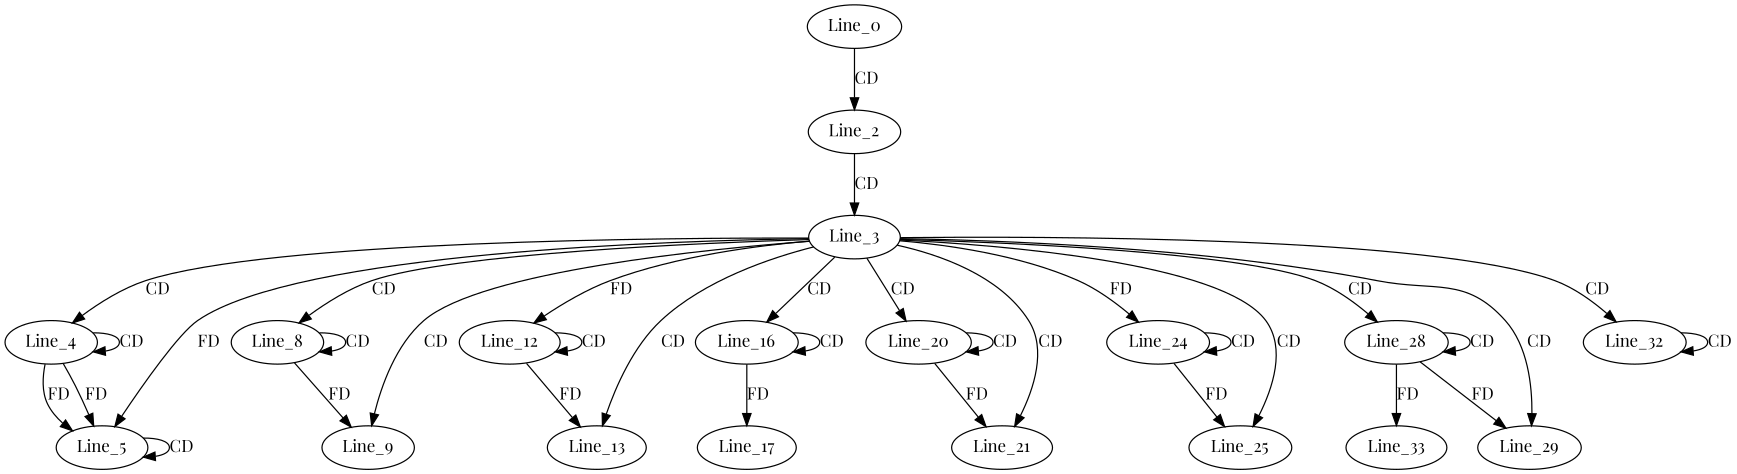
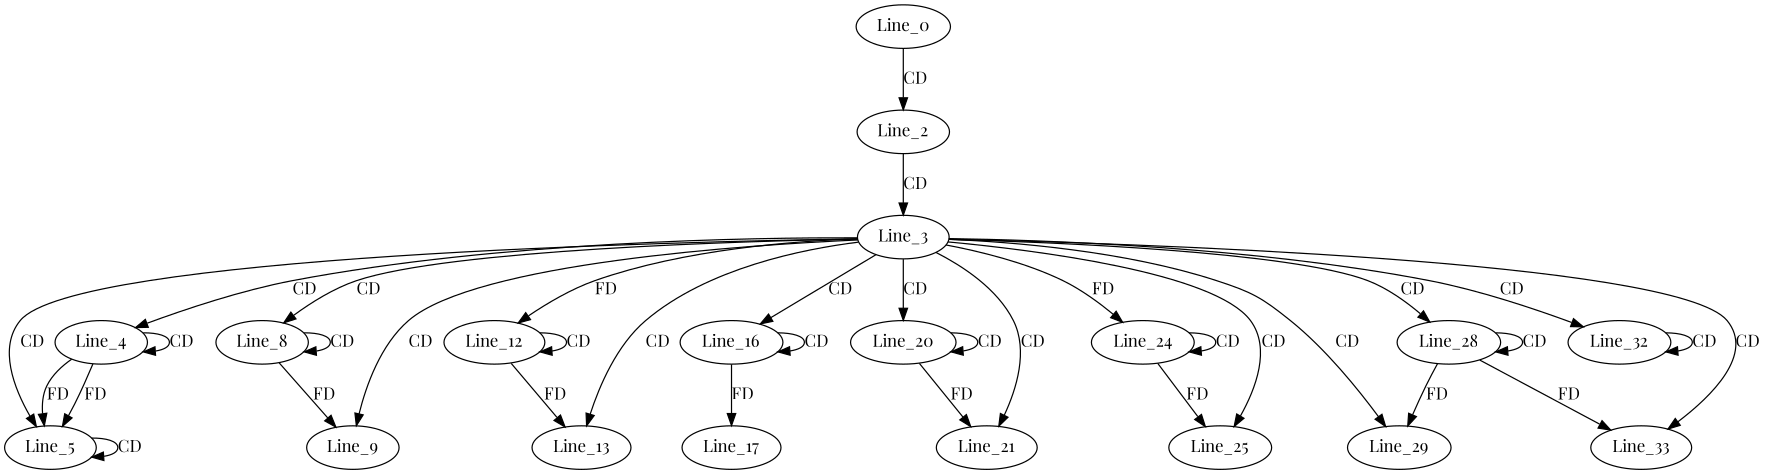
  digraph {
    fontname="Playfair Display"
    node [fontname="Playfair Display"]
    edge [fontname="Playfair Display"]
    Line_0
    Line_2
    Line_3
    Line_4
    Line_5
    Line_8
    Line_9
    Line_12
    Line_13
    Line_16
    Line_20
    Line_21
    Line_24
    Line_25
    Line_28
    Line_29
    Line_32
    Line_33
    Line_17
    Line_0 -> Line_2 [label=CD]
    Line_2 -> Line_3 [label=CD]
    Line_3 -> Line_4 [label=CD]
-   Line_3 -> Line_5 [label=FD]
+   Line_3 -> Line_5 [label=CD]
    Line_3 -> Line_8 [label=CD]
    Line_3 -> Line_9 [label=CD]
    Line_3 -> Line_12 [label=FD]
    Line_3 -> Line_13 [label=CD]
    Line_3 -> Line_16 [label=CD]
    Line_3 -> Line_20 [label=CD]
    Line_3 -> Line_21 [label=CD]
    Line_3 -> Line_24 [label=FD]
    Line_3 -> Line_25 [label=CD]
    Line_3 -> Line_28 [label=CD]
    Line_3 -> Line_29 [label=CD]
    Line_3 -> Line_32 [label=CD]
+   Line_3 -> Line_33 [label=CD]
    Line_4 -> Line_4 [label=CD]
    Line_4 -> Line_5 [label=FD]
    Line_4 -> Line_5 [label=FD]
    Line_5 -> Line_5 [label=CD]
    Line_8 -> Line_8 [label=CD]
    Line_8 -> Line_9 [label=FD]
    Line_12 -> Line_12 [label=CD]
    Line_12 -> Line_13 [label=FD]
    Line_16 -> Line_16 [label=CD]
    Line_16 -> Line_17 [label=FD]
    Line_20 -> Line_20 [label=CD]
    Line_20 -> Line_21 [label=FD]
    Line_24 -> Line_24 [label=CD]
    Line_24 -> Line_25 [label=FD]
    Line_28 -> Line_28 [label=CD]
    Line_28 -> Line_29 [label=FD]
    Line_28 -> Line_33 [label=FD]
    Line_32 -> Line_32 [label=CD]
  }
